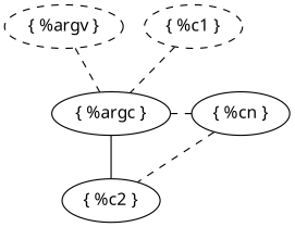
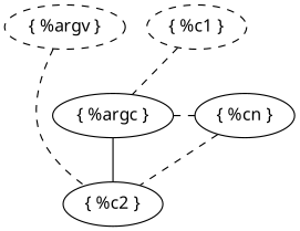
  graph {
    fontname="Noto Sans"
    node [fontname="Noto Sans"]
    edge [fontname="Noto Sans" style=dashed]
    "{ %argc }"
    "{ %cn }"
    "{ %argv }" [style=dashed]
    "{ %c1 }" [style=dashed]
    "{ %c2 }"
    subgraph sub_1 {
      rank=same
      "{ %argc }"
      "{ %cn }"
    }
    subgraph sub_2 {
      rank=same
      "{ %argv }"
      "{ %c1 }"
    }
    "{ %argc }" -- "{ %cn }"
    "{ %cn }" -- "{ %c2 }"
-   "{ %argv }" -- "{ %argc }"
+   "{ %argv }" -- "{ %c2 }"
    "{ %argv }" -- "{ %cn }" [style=invis]
    "{ %argv }" -- "{ %c1 }" [style=invis]
    "{ %c1 }" -- "{ %argc }"
    "{ %c2 }" -- "{ %argc }" [style=""]
  }
